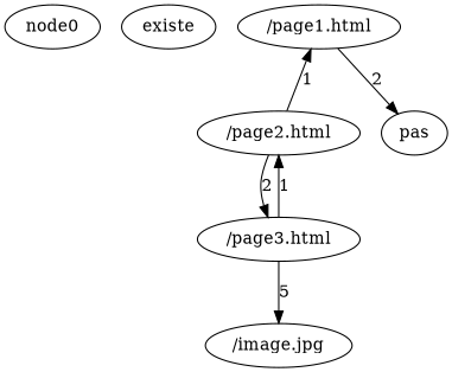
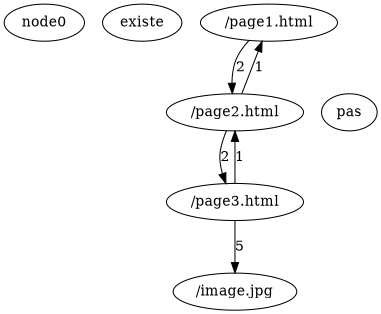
  digraph {
    node0
    existe
    pas
    n4 [label="/image.jpg"]
    n5 [label="/page3.html"]
    n6 [label="/page2.html"]
    n7 [label="/page1.html"]
    n5 -> n4 [label=5]
    n5 -> n6 [label=1]
    n6 -> n5 [label=2]
    n6 -> n7 [label=1]
-   n7 -> pas [label=2]
+   n7 -> n6 [label=2]
  }
